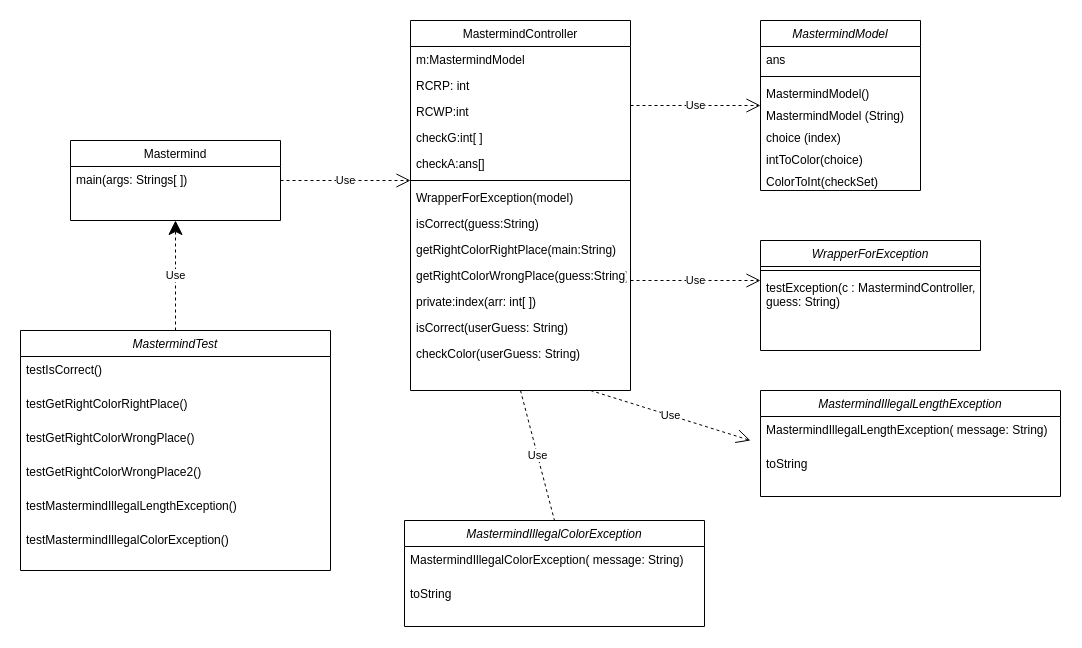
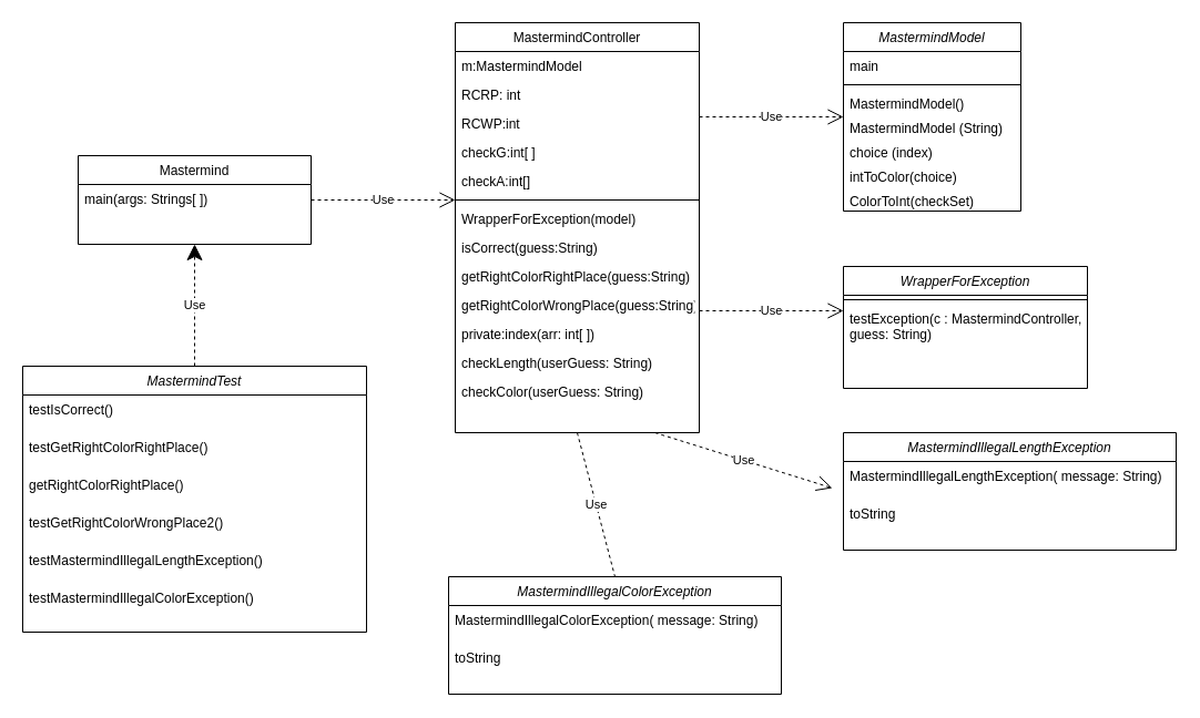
  <mxCell id="0" />
  <mxCell id="1" parent="0" />
  <mxCell id="2" value="MastermindModel" style="swimlane;fontStyle=2;align=center;verticalAlign=top;childLayout=stackLayout;horizontal=1;startSize=26;horizontalStack=0;resizeParent=1;resizeLast=0;collapsible=1;marginBottom=0;rounded=0;shadow=0;strokeWidth=1;" parent="1" vertex="1"><mxGeometry x="760" y="20" width="160" height="170" as="geometry"><mxRectangle x="230" y="140" width="160" height="26" as="alternateBounds" /></mxGeometry></mxCell>
- <mxCell id="3" value="ans" style="text;align=left;verticalAlign=top;spacingLeft=4;spacingRight=4;overflow=hidden;rotatable=0;points=[[0,0.5],[1,0.5]];portConstraint=eastwest;" parent="2" vertex="1"><mxGeometry y="26" width="160" height="26" as="geometry" /></mxCell>
+ <mxCell id="3" value="main" style="text;align=left;verticalAlign=top;spacingLeft=4;spacingRight=4;overflow=hidden;rotatable=0;points=[[0,0.5],[1,0.5]];portConstraint=eastwest;" parent="2" vertex="1"><mxGeometry y="26" width="160" height="26" as="geometry" /></mxCell>
  <mxCell id="4" value="" style="line;html=1;strokeWidth=1;align=left;verticalAlign=middle;spacingTop=-1;spacingLeft=3;spacingRight=3;rotatable=0;labelPosition=right;points=[];portConstraint=eastwest;" parent="2" vertex="1"><mxGeometry y="52" width="160" height="8" as="geometry" /></mxCell>
  <mxCell id="5" value="MastermindModel()" style="text;align=left;verticalAlign=top;spacingLeft=4;spacingRight=4;overflow=hidden;rotatable=0;points=[[0,0.5],[1,0.5]];portConstraint=eastwest;" vertex="1" parent="2"><mxGeometry y="60" width="160" height="22" as="geometry" /></mxCell>
  <mxCell id="6" value="MastermindModel (String)" style="text;align=left;verticalAlign=top;spacingLeft=4;spacingRight=4;overflow=hidden;rotatable=0;points=[[0,0.5],[1,0.5]];portConstraint=eastwest;" vertex="1" parent="2"><mxGeometry y="82" width="160" height="22" as="geometry" /></mxCell>
  <mxCell id="7" value="choice (index)" style="text;align=left;verticalAlign=top;spacingLeft=4;spacingRight=4;overflow=hidden;rotatable=0;points=[[0,0.5],[1,0.5]];portConstraint=eastwest;" vertex="1" parent="2"><mxGeometry y="104" width="160" height="22" as="geometry" /></mxCell>
  <mxCell id="8" value="intToColor(choice)" style="text;align=left;verticalAlign=top;spacingLeft=4;spacingRight=4;overflow=hidden;rotatable=0;points=[[0,0.5],[1,0.5]];portConstraint=eastwest;" vertex="1" parent="2"><mxGeometry y="126" width="160" height="22" as="geometry" /></mxCell>
  <mxCell id="9" value="ColorToInt(checkSet)" style="text;align=left;verticalAlign=top;spacingLeft=4;spacingRight=4;overflow=hidden;rotatable=0;points=[[0,0.5],[1,0.5]];portConstraint=eastwest;" vertex="1" parent="2"><mxGeometry y="148" width="160" height="22" as="geometry" /></mxCell>
  <mxCell id="10" value="MastermindController" style="swimlane;fontStyle=0;align=center;verticalAlign=top;childLayout=stackLayout;horizontal=1;startSize=26;horizontalStack=0;resizeParent=1;resizeLast=0;collapsible=1;marginBottom=0;rounded=0;shadow=0;strokeWidth=1;" parent="1" vertex="1"><mxGeometry x="410" y="20" width="220" height="370" as="geometry"><mxRectangle x="130" y="380" width="160" height="26" as="alternateBounds" /></mxGeometry></mxCell>
  <mxCell id="11" value="m:MastermindModel" style="text;align=left;verticalAlign=top;spacingLeft=4;spacingRight=4;overflow=hidden;rotatable=0;points=[[0,0.5],[1,0.5]];portConstraint=eastwest;" parent="10" vertex="1"><mxGeometry y="26" width="220" height="26" as="geometry" /></mxCell>
  <mxCell id="12" value="RCRP: int" style="text;align=left;verticalAlign=top;spacingLeft=4;spacingRight=4;overflow=hidden;rotatable=0;points=[[0,0.5],[1,0.5]];portConstraint=eastwest;" vertex="1" parent="10"><mxGeometry y="52" width="220" height="26" as="geometry" /></mxCell>
  <mxCell id="13" value="RCWP:int" style="text;align=left;verticalAlign=top;spacingLeft=4;spacingRight=4;overflow=hidden;rotatable=0;points=[[0,0.5],[1,0.5]];portConstraint=eastwest;" parent="10" vertex="1"><mxGeometry y="78" width="220" height="26" as="geometry" /></mxCell>
  <mxCell id="14" value="checkG:int[ ]" style="text;align=left;verticalAlign=top;spacingLeft=4;spacingRight=4;overflow=hidden;rotatable=0;points=[[0,0.5],[1,0.5]];portConstraint=eastwest;" vertex="1" parent="10"><mxGeometry y="104" width="220" height="26" as="geometry" /></mxCell>
- <mxCell id="15" value="checkA:ans[]" style="text;align=left;verticalAlign=top;spacingLeft=4;spacingRight=4;overflow=hidden;rotatable=0;points=[[0,0.5],[1,0.5]];portConstraint=eastwest;" vertex="1" parent="10"><mxGeometry y="130" width="220" height="26" as="geometry" /></mxCell>
+ <mxCell id="15" value="checkA:int[]" style="text;align=left;verticalAlign=top;spacingLeft=4;spacingRight=4;overflow=hidden;rotatable=0;points=[[0,0.5],[1,0.5]];portConstraint=eastwest;" vertex="1" parent="10"><mxGeometry y="130" width="220" height="26" as="geometry" /></mxCell>
  <mxCell id="16" value="" style="line;html=1;strokeWidth=1;align=left;verticalAlign=middle;spacingTop=-1;spacingLeft=3;spacingRight=3;rotatable=0;labelPosition=right;points=[];portConstraint=eastwest;" parent="10" vertex="1"><mxGeometry y="156" width="220" height="8" as="geometry" /></mxCell>
  <mxCell id="17" value="WrapperForException(model)" style="text;align=left;verticalAlign=top;spacingLeft=4;spacingRight=4;overflow=hidden;rotatable=0;points=[[0,0.5],[1,0.5]];portConstraint=eastwest;" vertex="1" parent="10"><mxGeometry y="164" width="220" height="26" as="geometry" /></mxCell>
  <mxCell id="18" value="isCorrect(guess:String)" style="text;align=left;verticalAlign=top;spacingLeft=4;spacingRight=4;overflow=hidden;rotatable=0;points=[[0,0.5],[1,0.5]];portConstraint=eastwest;" vertex="1" parent="10"><mxGeometry y="190" width="220" height="26" as="geometry" /></mxCell>
- <mxCell id="19" value="getRightColorRightPlace(main:String)" style="text;align=left;verticalAlign=top;spacingLeft=4;spacingRight=4;overflow=hidden;rotatable=0;points=[[0,0.5],[1,0.5]];portConstraint=eastwest;" vertex="1" parent="10"><mxGeometry y="216" width="220" height="26" as="geometry" /></mxCell>
+ <mxCell id="19" value="getRightColorRightPlace(guess:String)" style="text;align=left;verticalAlign=top;spacingLeft=4;spacingRight=4;overflow=hidden;rotatable=0;points=[[0,0.5],[1,0.5]];portConstraint=eastwest;" vertex="1" parent="10"><mxGeometry y="216" width="220" height="26" as="geometry" /></mxCell>
  <mxCell id="20" value="getRightColorWrongPlace(guess:String)" style="text;align=left;verticalAlign=top;spacingLeft=4;spacingRight=4;overflow=hidden;rotatable=0;points=[[0,0.5],[1,0.5]];portConstraint=eastwest;" vertex="1" parent="10"><mxGeometry y="242" width="220" height="26" as="geometry" /></mxCell>
  <mxCell id="21" value="private:index(arr: int[ ])" style="text;align=left;verticalAlign=top;spacingLeft=4;spacingRight=4;overflow=hidden;rotatable=0;points=[[0,0.5],[1,0.5]];portConstraint=eastwest;" vertex="1" parent="10"><mxGeometry y="268" width="220" height="26" as="geometry" /></mxCell>
- <mxCell id="22" value="isCorrect(userGuess: String)" style="text;align=left;verticalAlign=top;spacingLeft=4;spacingRight=4;overflow=hidden;rotatable=0;points=[[0,0.5],[1,0.5]];portConstraint=eastwest;" vertex="1" parent="10"><mxGeometry y="294" width="220" height="26" as="geometry" /></mxCell>
+ <mxCell id="22" value="checkLength(userGuess: String)" style="text;align=left;verticalAlign=top;spacingLeft=4;spacingRight=4;overflow=hidden;rotatable=0;points=[[0,0.5],[1,0.5]];portConstraint=eastwest;" vertex="1" parent="10"><mxGeometry y="294" width="220" height="26" as="geometry" /></mxCell>
  <mxCell id="23" value="checkColor(userGuess: String)" style="text;align=left;verticalAlign=top;spacingLeft=4;spacingRight=4;overflow=hidden;rotatable=0;points=[[0,0.5],[1,0.5]];portConstraint=eastwest;" vertex="1" parent="10"><mxGeometry y="320" width="220" height="26" as="geometry" /></mxCell>
  <mxCell id="24" value="Use" style="endArrow=open;endSize=12;dashed=1;html=1;" edge="1" parent="1"><mxGeometry width="160" relative="1" as="geometry"><mxPoint x="630" y="105" as="sourcePoint" /><mxPoint x="760" y="105" as="targetPoint" /></mxGeometry></mxCell>
  <mxCell id="25" value="Mastermind" style="swimlane;fontStyle=0;align=center;verticalAlign=top;childLayout=stackLayout;horizontal=1;startSize=26;horizontalStack=0;resizeParent=1;resizeLast=0;collapsible=1;marginBottom=0;rounded=0;shadow=0;strokeWidth=1;" vertex="1" parent="1"><mxGeometry x="70" y="140" width="210" height="80" as="geometry"><mxRectangle x="130" y="380" width="160" height="26" as="alternateBounds" /></mxGeometry></mxCell>
  <mxCell id="26" value="main(args: Strings[ ])" style="text;align=left;verticalAlign=top;spacingLeft=4;spacingRight=4;overflow=hidden;rotatable=0;points=[[0,0.5],[1,0.5]];portConstraint=eastwest;" vertex="1" parent="25"><mxGeometry y="26" width="210" height="26" as="geometry" /></mxCell>
  <mxCell id="27" value="Use" style="endArrow=open;endSize=12;dashed=1;html=1;" edge="1" parent="1"><mxGeometry width="160" relative="1" as="geometry"><mxPoint x="280" y="180" as="sourcePoint" /><mxPoint x="410" y="180" as="targetPoint" /></mxGeometry></mxCell>
  <mxCell id="28" value="Use" style="endArrow=open;endSize=12;dashed=1;html=1;" edge="1" parent="1"><mxGeometry width="160" relative="1" as="geometry"><mxPoint x="630" y="280" as="sourcePoint" /><mxPoint x="760" y="280" as="targetPoint" /></mxGeometry></mxCell>
  <mxCell id="29" value="WrapperForException" style="swimlane;fontStyle=2;align=center;verticalAlign=top;childLayout=stackLayout;horizontal=1;startSize=26;horizontalStack=0;resizeParent=1;resizeLast=0;collapsible=1;marginBottom=0;rounded=0;shadow=0;strokeWidth=1;" vertex="1" parent="1"><mxGeometry x="760" y="240" width="220" height="110" as="geometry"><mxRectangle x="230" y="140" width="160" height="26" as="alternateBounds" /></mxGeometry></mxCell>
  <mxCell id="30" value="" style="line;html=1;strokeWidth=1;align=left;verticalAlign=middle;spacingTop=-1;spacingLeft=3;spacingRight=3;rotatable=0;labelPosition=right;points=[];portConstraint=eastwest;" vertex="1" parent="29"><mxGeometry y="26" width="220" height="8" as="geometry" /></mxCell>
  <mxCell id="31" value="testException(c : MastermindController,&#10;guess: String)" style="text;align=left;verticalAlign=top;spacingLeft=4;spacingRight=4;overflow=hidden;rotatable=0;points=[[0,0.5],[1,0.5]];portConstraint=eastwest;" vertex="1" parent="29"><mxGeometry y="34" width="220" height="46" as="geometry" /></mxCell>
  <mxCell id="32" value="Use" style="endArrow=open;endSize=12;dashed=1;html=1;" edge="1" parent="1"><mxGeometry width="160" relative="1" as="geometry"><mxPoint x="590" y="390" as="sourcePoint" /><mxPoint x="750" y="440" as="targetPoint" /></mxGeometry></mxCell>
  <mxCell id="33" value="MastermindIllegalLengthException" style="swimlane;fontStyle=2;align=center;verticalAlign=top;childLayout=stackLayout;horizontal=1;startSize=26;horizontalStack=0;resizeParent=1;resizeLast=0;collapsible=1;marginBottom=0;rounded=0;shadow=0;strokeWidth=1;" vertex="1" parent="1"><mxGeometry x="760" y="390" width="300" height="106" as="geometry"><mxRectangle x="230" y="140" width="160" height="26" as="alternateBounds" /></mxGeometry></mxCell>
  <mxCell id="34" value="MastermindIllegalLengthException( message: String)&#10;" style="text;align=left;verticalAlign=top;spacingLeft=4;spacingRight=4;overflow=hidden;rotatable=0;points=[[0,0.5],[1,0.5]];portConstraint=eastwest;" vertex="1" parent="33"><mxGeometry y="26" width="300" height="34" as="geometry" /></mxCell>
  <mxCell id="35" value="toString" style="text;align=left;verticalAlign=top;spacingLeft=4;spacingRight=4;overflow=hidden;rotatable=0;points=[[0,0.5],[1,0.5]];portConstraint=eastwest;" vertex="1" parent="33"><mxGeometry y="60" width="300" height="34" as="geometry" /></mxCell>
  <mxCell id="36" value="MastermindIllegalColorException" style="swimlane;fontStyle=2;align=center;verticalAlign=top;childLayout=stackLayout;horizontal=1;startSize=26;horizontalStack=0;resizeParent=1;resizeLast=0;collapsible=1;marginBottom=0;rounded=0;shadow=0;strokeWidth=1;" vertex="1" parent="1"><mxGeometry x="404" y="520" width="300" height="106" as="geometry"><mxRectangle x="230" y="140" width="160" height="26" as="alternateBounds" /></mxGeometry></mxCell>
  <mxCell id="37" value="MastermindIllegalColorException( message: String)&#10;" style="text;align=left;verticalAlign=top;spacingLeft=4;spacingRight=4;overflow=hidden;rotatable=0;points=[[0,0.5],[1,0.5]];portConstraint=eastwest;" vertex="1" parent="36"><mxGeometry y="26" width="300" height="34" as="geometry" /></mxCell>
  <mxCell id="38" value="toString" style="text;align=left;verticalAlign=top;spacingLeft=4;spacingRight=4;overflow=hidden;rotatable=0;points=[[0,0.5],[1,0.5]];portConstraint=eastwest;" vertex="1" parent="36"><mxGeometry y="60" width="300" height="34" as="geometry" /></mxCell>
  <mxCell id="39" value="Use" style="endArrow=none;endSize=12;dashed=1;html=1;entryX=0.5;entryY=0;entryDx=0;entryDy=0;exitX=0.5;exitY=1;exitDx=0;exitDy=0;" edge="1" parent="1" source="10" target="36"><mxGeometry width="160" relative="1" as="geometry"><mxPoint x="470" y="390" as="sourcePoint" /><mxPoint x="630" y="440" as="targetPoint" /></mxGeometry></mxCell>
  <mxCell id="40" value="MastermindTest" style="swimlane;fontStyle=2;align=center;verticalAlign=top;childLayout=stackLayout;horizontal=1;startSize=26;horizontalStack=0;resizeParent=1;resizeLast=0;collapsible=1;marginBottom=0;rounded=0;shadow=0;strokeWidth=1;" vertex="1" parent="1"><mxGeometry x="20" y="330" width="310" height="240" as="geometry"><mxRectangle x="230" y="140" width="160" height="26" as="alternateBounds" /></mxGeometry></mxCell>
  <mxCell id="41" value="testIsCorrect()" style="text;align=left;verticalAlign=top;spacingLeft=4;spacingRight=4;overflow=hidden;rotatable=0;points=[[0,0.5],[1,0.5]];portConstraint=eastwest;" vertex="1" parent="40"><mxGeometry y="26" width="310" height="34" as="geometry" /></mxCell>
  <mxCell id="42" value="testGetRightColorRightPlace()" style="text;align=left;verticalAlign=top;spacingLeft=4;spacingRight=4;overflow=hidden;rotatable=0;points=[[0,0.5],[1,0.5]];portConstraint=eastwest;" vertex="1" parent="40"><mxGeometry y="60" width="310" height="34" as="geometry" /></mxCell>
- <mxCell id="43" value="testGetRightColorWrongPlace()" style="text;align=left;verticalAlign=top;spacingLeft=4;spacingRight=4;overflow=hidden;rotatable=0;points=[[0,0.5],[1,0.5]];portConstraint=eastwest;" vertex="1" parent="40"><mxGeometry y="94" width="310" height="34" as="geometry" /></mxCell>
+ <mxCell id="43" value="getRightColorRightPlace()" style="text;align=left;verticalAlign=top;spacingLeft=4;spacingRight=4;overflow=hidden;rotatable=0;points=[[0,0.5],[1,0.5]];portConstraint=eastwest;" vertex="1" parent="40"><mxGeometry y="94" width="310" height="34" as="geometry" /></mxCell>
  <mxCell id="44" value="testGetRightColorWrongPlace2()" style="text;align=left;verticalAlign=top;spacingLeft=4;spacingRight=4;overflow=hidden;rotatable=0;points=[[0,0.5],[1,0.5]];portConstraint=eastwest;" vertex="1" parent="40"><mxGeometry y="128" width="310" height="34" as="geometry" /></mxCell>
  <mxCell id="45" value="testMastermindIllegalLengthException()" style="text;align=left;verticalAlign=top;spacingLeft=4;spacingRight=4;overflow=hidden;rotatable=0;points=[[0,0.5],[1,0.5]];portConstraint=eastwest;" vertex="1" parent="40"><mxGeometry y="162" width="310" height="34" as="geometry" /></mxCell>
  <mxCell id="46" value="testMastermindIllegalColorException()" style="text;align=left;verticalAlign=top;spacingLeft=4;spacingRight=4;overflow=hidden;rotatable=0;points=[[0,0.5],[1,0.5]];portConstraint=eastwest;" vertex="1" parent="40"><mxGeometry y="196" width="310" height="34" as="geometry" /></mxCell>
  <mxCell id="47" value="Use" style="endArrow=classic;endSize=12;dashed=1;html=1;entryX=0.5;entryY=1;entryDx=0;entryDy=0;exitX=0.5;exitY=0;exitDx=0;exitDy=0;" edge="1" parent="1" source="40" target="25"><mxGeometry width="160" relative="1" as="geometry"><mxPoint x="256" y="328" as="sourcePoint" /><mxPoint y="458" as="targetPoint" x="290" /></mxGeometry></mxCell>
